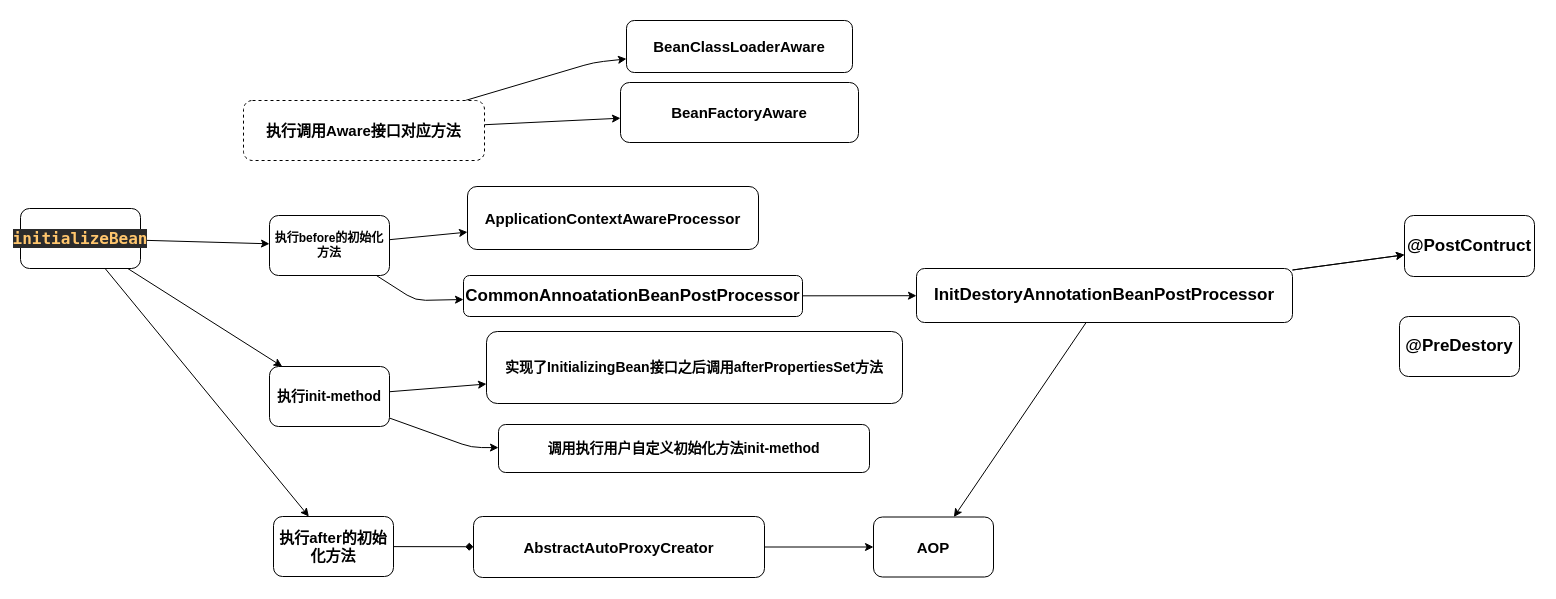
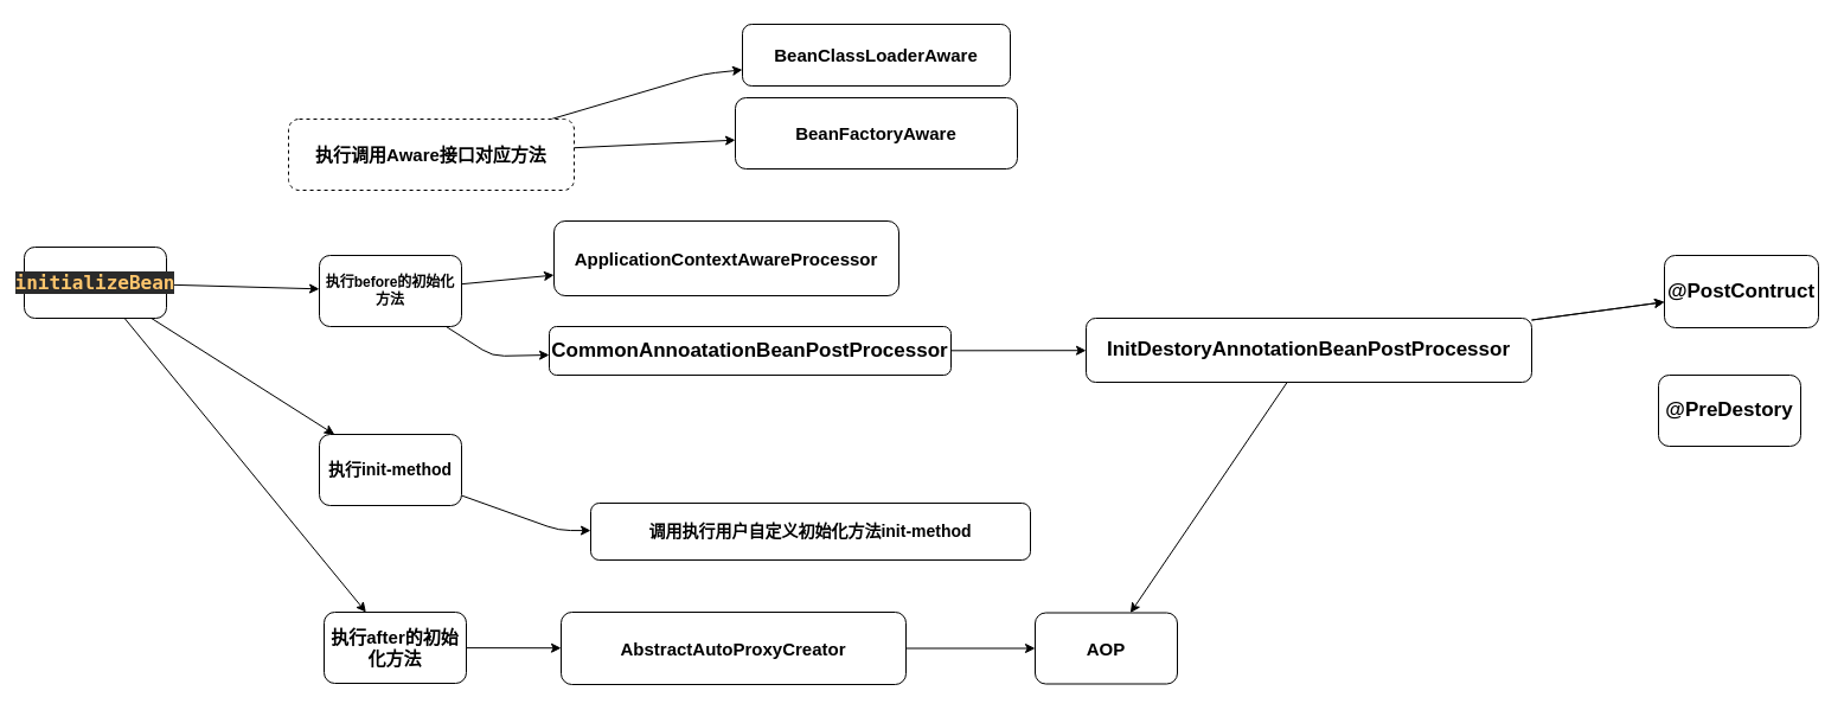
  <mxCell id="0" />
  <mxCell id="1" parent="0" />
  <mxCell id="2" value="" style="edgeStyle=none;html=1;fontStyle=1" edge="1" parent="1" source="5" target="10"><mxGeometry relative="1" as="geometry" /></mxCell>
  <mxCell id="3" value="" style="edgeStyle=none;html=1;fontStyle=1" edge="1" parent="1" source="5" target="13"><mxGeometry relative="1" as="geometry" /></mxCell>
  <mxCell id="4" value="" style="edgeStyle=none;html=1;fontStyle=1" edge="1" parent="1" source="5" target="16"><mxGeometry relative="1" as="geometry" /></mxCell>
  <mxCell id="5" value="&lt;pre style=&quot;background-color: #2b2b2b ; color: #a9b7c6 ; font-family: &amp;quot;jetbrains mono extrabold&amp;quot; , monospace ; font-size: 12.0pt&quot;&gt;&lt;span style=&quot;color: #ffc66d&quot;&gt;initializeBean&lt;/span&gt;&lt;/pre&gt;" style="rounded=1;whiteSpace=wrap;html=1;fontStyle=1" vertex="1" parent="1"><mxGeometry x="20" y="208" width="120" height="60" as="geometry" /></mxCell>
  <mxCell id="6" value="" style="edgeStyle=none;html=1;fontStyle=1" edge="1" parent="1" source="8" target="17"><mxGeometry relative="1" as="geometry"><Array as="points"><mxPoint x="593" y="62" /></Array></mxGeometry></mxCell>
  <mxCell id="7" value="" style="edgeStyle=none;html=1;fontStyle=1" edge="1" parent="1" source="8" target="18"><mxGeometry relative="1" as="geometry" /></mxCell>
  <mxCell id="8" value="执行调用Aware接口对应方法" style="whiteSpace=wrap;html=1;rounded=1;fontStyle=1;fontSize=15;dashed=1;" vertex="1" parent="1"><mxGeometry x="243" y="100" width="241" height="60" as="geometry" /></mxCell>
- <mxCell id="9" value="" style="edgeStyle=none;html=1;fontSize=15;endArrow=diamond;" edge="1" parent="1" source="10" target="31"><mxGeometry relative="1" as="geometry" /></mxCell>
+ <mxCell id="9" value="" style="edgeStyle=none;html=1;fontSize=15;" edge="1" parent="1" source="10" target="31"><mxGeometry relative="1" as="geometry" /></mxCell>
  <mxCell id="10" value="执行after的初始化方法" style="whiteSpace=wrap;html=1;rounded=1;fontStyle=1;fontSize=15;" vertex="1" parent="1"><mxGeometry x="273" y="516" width="120" height="60" as="geometry" /></mxCell>
  <mxCell id="11" value="" style="edgeStyle=none;html=1;fontStyle=1" edge="1" parent="1" source="13" target="19"><mxGeometry relative="1" as="geometry" /></mxCell>
  <mxCell id="12" value="" style="edgeStyle=none;html=1;fontStyle=1" edge="1" parent="1" source="13" target="21"><mxGeometry relative="1" as="geometry"><Array as="points"><mxPoint x="415" y="300" /></Array></mxGeometry></mxCell>
  <mxCell id="13" value="执行before的初始化方法" style="whiteSpace=wrap;html=1;rounded=1;fontStyle=1" vertex="1" parent="1"><mxGeometry x="269" y="215" width="120" height="60" as="geometry" /></mxCell>
- <mxCell id="14" value="" style="edgeStyle=none;html=1;fontSize=14;fontStyle=1" edge="1" parent="1" source="16" target="26"><mxGeometry relative="1" as="geometry" /></mxCell>
  <mxCell id="15" value="" style="edgeStyle=none;html=1;fontSize=14;fontStyle=1" edge="1" parent="1" source="16" target="27"><mxGeometry relative="1" as="geometry"><Array as="points"><mxPoint x="471" y="447" /></Array></mxGeometry></mxCell>
  <mxCell id="16" value="执行init-method" style="whiteSpace=wrap;html=1;rounded=1;fontStyle=1;fontSize=14;" vertex="1" parent="1"><mxGeometry x="269" y="366" width="120" height="60" as="geometry" /></mxCell>
  <mxCell id="17" value="BeanClassLoaderAware" style="whiteSpace=wrap;html=1;rounded=1;fontStyle=1;fontSize=15;" vertex="1" parent="1"><mxGeometry x="626" y="20" width="226" height="52" as="geometry" /></mxCell>
  <mxCell id="18" value="BeanFactoryAware" style="whiteSpace=wrap;html=1;rounded=1;fontStyle=1;fontSize=15;" vertex="1" parent="1"><mxGeometry x="620" y="82" width="238" height="60" as="geometry" /></mxCell>
  <mxCell id="19" value="ApplicationContextAwareProcessor" style="whiteSpace=wrap;html=1;rounded=1;fontStyle=1;fontSize=15;" vertex="1" parent="1"><mxGeometry x="467" y="186" width="291" height="63" as="geometry" /></mxCell>
  <mxCell id="20" value="" style="edgeStyle=none;html=1;fontSize=17;fontStyle=1" edge="1" parent="1" source="21" target="25"><mxGeometry relative="1" as="geometry" /></mxCell>
  <mxCell id="21" value="CommonAnnoatationBeanPostProcessor" style="whiteSpace=wrap;html=1;rounded=1;fontStyle=1;fontSize=17;" vertex="1" parent="1"><mxGeometry x="463" y="275" width="339" height="41" as="geometry" /></mxCell>
  <mxCell id="22" value="" style="edgeStyle=none;html=1;fontSize=15;" edge="1" parent="1" source="25" target="28"><mxGeometry relative="1" as="geometry" /></mxCell>
  <mxCell id="23" value="" style="edgeStyle=none;html=1;fontSize=15;" edge="1" parent="1" source="25" target="28"><mxGeometry relative="1" as="geometry" /></mxCell>
  <mxCell id="24" value="" style="edgeStyle=none;html=1;fontSize=15;" edge="1" parent="1" source="25" target="32"><mxGeometry relative="1" as="geometry" /></mxCell>
  <mxCell id="25" value="InitDestoryAnnotationBeanPostProcessor" style="whiteSpace=wrap;html=1;fontSize=17;rounded=1;fontStyle=1;" vertex="1" parent="1"><mxGeometry x="916" y="268" width="376" height="54" as="geometry" /></mxCell>
- <mxCell id="26" value="实现了InitializingBean接口之后调用afterPropertiesSet方法" style="whiteSpace=wrap;html=1;fontSize=14;rounded=1;fontStyle=1;" vertex="1" parent="1"><mxGeometry x="486" y="331" width="416" height="72" as="geometry" /></mxCell>
  <mxCell id="27" value="调用执行用户自定义初始化方法init-method" style="whiteSpace=wrap;html=1;fontSize=14;rounded=1;fontStyle=1;" vertex="1" parent="1"><mxGeometry x="498" y="424" width="371" height="48" as="geometry" /></mxCell>
  <mxCell id="28" value="@PostContruct" style="whiteSpace=wrap;html=1;fontSize=17;rounded=1;fontStyle=1;" vertex="1" parent="1"><mxGeometry x="1404" y="215" width="130" height="61" as="geometry" /></mxCell>
  <mxCell id="29" value="@PreDestory" style="whiteSpace=wrap;html=1;fontSize=17;rounded=1;fontStyle=1;" vertex="1" parent="1"><mxGeometry x="1399" y="316" width="120" height="60" as="geometry" /></mxCell>
  <mxCell id="30" value="" style="edgeStyle=none;html=1;fontSize=15;" edge="1" parent="1" source="31" target="32"><mxGeometry relative="1" as="geometry" /></mxCell>
  <mxCell id="31" value="AbstractAutoProxyCreator" style="whiteSpace=wrap;html=1;fontSize=15;rounded=1;fontStyle=1;" vertex="1" parent="1"><mxGeometry x="473" y="516" width="291" height="61" as="geometry" /></mxCell>
  <mxCell id="32" value="AOP" style="whiteSpace=wrap;html=1;fontSize=15;rounded=1;fontStyle=1;" vertex="1" parent="1"><mxGeometry x="873" y="516.5" width="120" height="60" as="geometry" /></mxCell>
